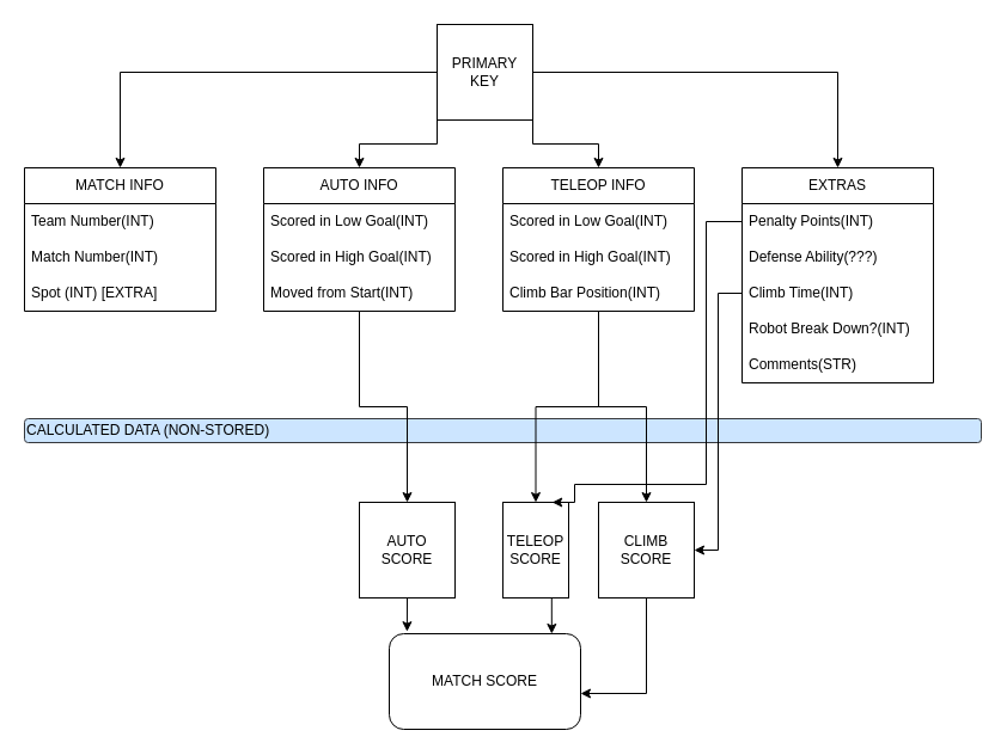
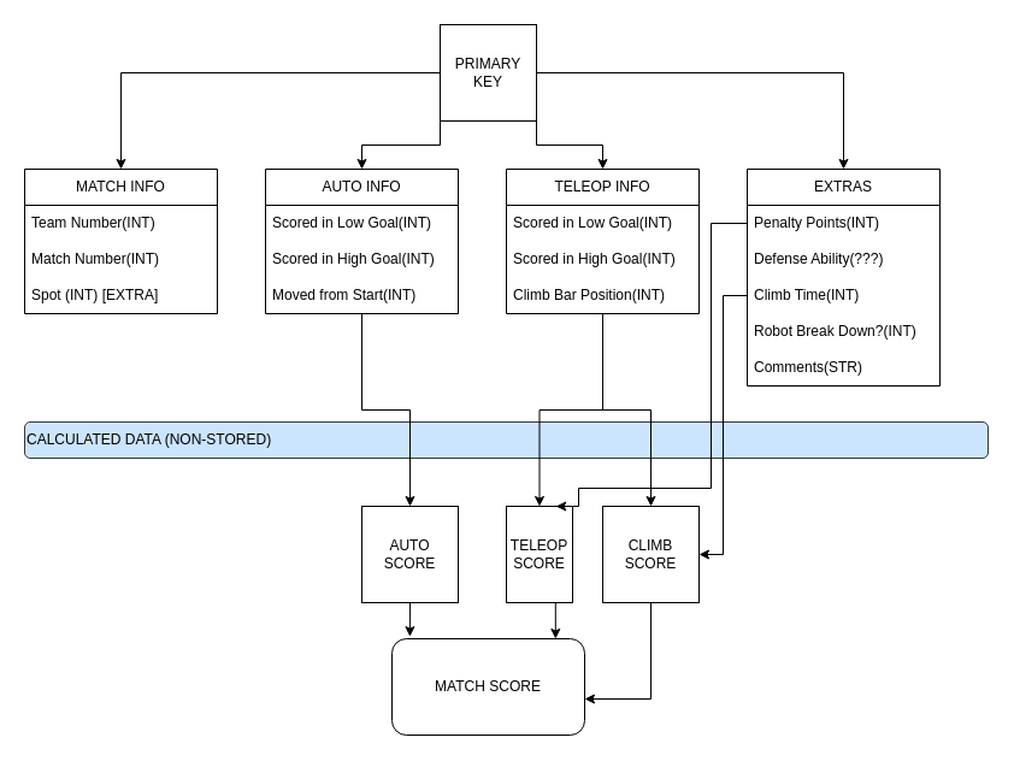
  <mxCell id="0" />
  <mxCell id="1" parent="0" />
- <mxCell id="2" value="CALCULATED DATA (NON-STORED)" style="rounded=1;whiteSpace=wrap;html=1;fillColor=#cce5ff;strokeColor=#36393d;align=left;" vertex="1" parent="1"><mxGeometry x="20" y="350" width="800" height="20" as="geometry" /></mxCell>
+ <mxCell id="2" value="CALCULATED DATA (NON-STORED)" style="rounded=1;whiteSpace=wrap;html=1;fillColor=#cce5ff;strokeColor=#36393d;align=left;" vertex="1" parent="1"><mxGeometry x="20" y="350" width="800" height="30" as="geometry" /></mxCell>
  <mxCell id="3" style="edgeStyle=orthogonalEdgeStyle;rounded=0;orthogonalLoop=1;jettySize=auto;html=1;exitX=0;exitY=0.5;exitDx=0;exitDy=0;entryX=0.5;entryY=0;entryDx=0;entryDy=0;" edge="1" parent="1" source="7" target="8"><mxGeometry relative="1" as="geometry" /></mxCell>
  <mxCell id="4" style="edgeStyle=orthogonalEdgeStyle;rounded=0;orthogonalLoop=1;jettySize=auto;html=1;exitX=0;exitY=1;exitDx=0;exitDy=0;entryX=0.5;entryY=0;entryDx=0;entryDy=0;" edge="1" parent="1" source="7" target="13"><mxGeometry relative="1" as="geometry" /></mxCell>
  <mxCell id="5" style="edgeStyle=orthogonalEdgeStyle;rounded=0;orthogonalLoop=1;jettySize=auto;html=1;exitX=1;exitY=1;exitDx=0;exitDy=0;entryX=0.5;entryY=0;entryDx=0;entryDy=0;" edge="1" parent="1" source="7" target="19"><mxGeometry relative="1" as="geometry" /></mxCell>
  <mxCell id="6" style="edgeStyle=orthogonalEdgeStyle;rounded=0;orthogonalLoop=1;jettySize=auto;html=1;exitX=1;exitY=0.5;exitDx=0;exitDy=0;entryX=0.5;entryY=0;entryDx=0;entryDy=0;movable=0;resizable=0;rotatable=0;deletable=0;editable=0;connectable=0;" edge="1" parent="1" source="7" target="23"><mxGeometry relative="1" as="geometry" /></mxCell>
  <mxCell id="7" value="PRIMARY KEY&lt;br&gt;" style="whiteSpace=wrap;html=1;aspect=fixed;" vertex="1" parent="1"><mxGeometry x="365" y="20" width="80" height="80" as="geometry" /></mxCell>
  <mxCell id="8" value="MATCH INFO" style="swimlane;fontStyle=0;childLayout=stackLayout;horizontal=1;startSize=30;horizontalStack=0;resizeParent=1;resizeParentMax=0;resizeLast=0;collapsible=1;marginBottom=0;whiteSpace=wrap;html=1;" vertex="1" parent="1"><mxGeometry x="20" y="140" width="160" height="120" as="geometry" /></mxCell>
  <mxCell id="9" value="Team Number(INT)" style="text;strokeColor=none;fillColor=none;align=left;verticalAlign=middle;spacingLeft=4;spacingRight=4;overflow=hidden;points=[[0,0.5],[1,0.5]];portConstraint=eastwest;rotatable=0;whiteSpace=wrap;html=1;" vertex="1" parent="8"><mxGeometry y="30" width="160" height="30" as="geometry" /></mxCell>
  <mxCell id="10" value="Match Number(INT)" style="text;strokeColor=none;fillColor=none;align=left;verticalAlign=middle;spacingLeft=4;spacingRight=4;overflow=hidden;points=[[0,0.5],[1,0.5]];portConstraint=eastwest;rotatable=0;whiteSpace=wrap;html=1;" vertex="1" parent="8"><mxGeometry y="60" width="160" height="30" as="geometry" /></mxCell>
  <mxCell id="11" value="Spot (INT) [EXTRA]" style="text;strokeColor=none;fillColor=none;align=left;verticalAlign=middle;spacingLeft=4;spacingRight=4;overflow=hidden;points=[[0,0.5],[1,0.5]];portConstraint=eastwest;rotatable=0;whiteSpace=wrap;html=1;" vertex="1" parent="8"><mxGeometry y="90" width="160" height="30" as="geometry" /></mxCell>
  <mxCell id="12" style="edgeStyle=orthogonalEdgeStyle;rounded=0;orthogonalLoop=1;jettySize=auto;html=1;entryX=0.5;entryY=0;entryDx=0;entryDy=0;fontColor=none;" edge="1" parent="1" source="13" target="31"><mxGeometry relative="1" as="geometry" /></mxCell>
  <mxCell id="13" value="AUTO INFO" style="swimlane;fontStyle=0;childLayout=stackLayout;horizontal=1;startSize=30;horizontalStack=0;resizeParent=1;resizeParentMax=0;resizeLast=0;collapsible=1;marginBottom=0;whiteSpace=wrap;html=1;" vertex="1" parent="1"><mxGeometry x="220" y="140" width="160" height="120" as="geometry" /></mxCell>
  <mxCell id="14" value="Scored in Low Goal(INT)" style="text;strokeColor=none;fillColor=none;align=left;verticalAlign=middle;spacingLeft=4;spacingRight=4;overflow=hidden;points=[[0,0.5],[1,0.5]];portConstraint=eastwest;rotatable=0;whiteSpace=wrap;html=1;" vertex="1" parent="13"><mxGeometry y="30" width="160" height="30" as="geometry" /></mxCell>
  <mxCell id="15" value="Scored in High Goal(INT)" style="text;strokeColor=none;fillColor=none;align=left;verticalAlign=middle;spacingLeft=4;spacingRight=4;overflow=hidden;points=[[0,0.5],[1,0.5]];portConstraint=eastwest;rotatable=0;whiteSpace=wrap;html=1;" vertex="1" parent="13"><mxGeometry y="60" width="160" height="30" as="geometry" /></mxCell>
  <mxCell id="16" value="Moved from Start(INT)" style="text;strokeColor=none;fillColor=none;align=left;verticalAlign=middle;spacingLeft=4;spacingRight=4;overflow=hidden;points=[[0,0.5],[1,0.5]];portConstraint=eastwest;rotatable=0;whiteSpace=wrap;html=1;" vertex="1" parent="13"><mxGeometry y="90" width="160" height="30" as="geometry" /></mxCell>
  <mxCell id="17" style="edgeStyle=orthogonalEdgeStyle;rounded=0;orthogonalLoop=1;jettySize=auto;html=1;entryX=0.5;entryY=0;entryDx=0;entryDy=0;" edge="1" parent="1" source="19" target="33"><mxGeometry relative="1" as="geometry" /></mxCell>
  <mxCell id="18" style="edgeStyle=orthogonalEdgeStyle;rounded=0;orthogonalLoop=1;jettySize=auto;html=1;entryX=0.5;entryY=0;entryDx=0;entryDy=0;" edge="1" parent="1" source="19" target="34"><mxGeometry relative="1" as="geometry" /></mxCell>
  <mxCell id="19" value="TELEOP INFO" style="swimlane;fontStyle=0;childLayout=stackLayout;horizontal=1;startSize=30;horizontalStack=0;resizeParent=1;resizeParentMax=0;resizeLast=0;collapsible=1;marginBottom=0;whiteSpace=wrap;html=1;" vertex="1" parent="1"><mxGeometry x="420" y="140" width="160" height="120" as="geometry" /></mxCell>
  <mxCell id="20" value="Scored in Low Goal(INT)" style="text;strokeColor=none;fillColor=none;align=left;verticalAlign=middle;spacingLeft=4;spacingRight=4;overflow=hidden;points=[[0,0.5],[1,0.5]];portConstraint=eastwest;rotatable=0;whiteSpace=wrap;html=1;" vertex="1" parent="19"><mxGeometry y="30" width="160" height="30" as="geometry" /></mxCell>
  <mxCell id="21" value="Scored in High Goal(INT)" style="text;strokeColor=none;fillColor=none;align=left;verticalAlign=middle;spacingLeft=4;spacingRight=4;overflow=hidden;points=[[0,0.5],[1,0.5]];portConstraint=eastwest;rotatable=0;whiteSpace=wrap;html=1;" vertex="1" parent="19"><mxGeometry y="60" width="160" height="30" as="geometry" /></mxCell>
  <mxCell id="22" value="Climb Bar Position(INT)" style="text;strokeColor=none;fillColor=none;align=left;verticalAlign=middle;spacingLeft=4;spacingRight=4;overflow=hidden;points=[[0,0.5],[1,0.5]];portConstraint=eastwest;rotatable=0;whiteSpace=wrap;html=1;" vertex="1" parent="19"><mxGeometry y="90" width="160" height="30" as="geometry" /></mxCell>
  <mxCell id="23" value="EXTRAS" style="swimlane;fontStyle=0;childLayout=stackLayout;horizontal=1;startSize=30;horizontalStack=0;resizeParent=1;resizeParentMax=0;resizeLast=0;collapsible=1;marginBottom=0;whiteSpace=wrap;html=1;movable=1;resizable=1;rotatable=1;deletable=1;editable=1;connectable=1;" vertex="1" parent="1"><mxGeometry x="620" y="140" width="160" height="180" as="geometry"><mxRectangle x="640" y="160" width="90" height="30" as="alternateBounds" /></mxGeometry></mxCell>
  <mxCell id="24" value="Penalty Points(INT)" style="text;strokeColor=none;fillColor=none;align=left;verticalAlign=middle;spacingLeft=4;spacingRight=4;overflow=hidden;points=[[0,0.5],[1,0.5]];portConstraint=eastwest;rotatable=0;whiteSpace=wrap;html=1;" vertex="1" parent="23"><mxGeometry y="30" width="160" height="30" as="geometry" /></mxCell>
  <mxCell id="25" value="Defense Ability(???)" style="text;strokeColor=none;fillColor=none;align=left;verticalAlign=middle;spacingLeft=4;spacingRight=4;overflow=hidden;points=[[0,0.5],[1,0.5]];portConstraint=eastwest;rotatable=0;whiteSpace=wrap;html=1;" vertex="1" parent="23"><mxGeometry y="60" width="160" height="30" as="geometry" /></mxCell>
  <mxCell id="26" value="Climb Time(INT)&lt;br&gt;" style="text;strokeColor=none;fillColor=none;align=left;verticalAlign=middle;spacingLeft=4;spacingRight=4;overflow=hidden;points=[[0,0.5],[1,0.5]];portConstraint=eastwest;rotatable=0;whiteSpace=wrap;html=1;" vertex="1" parent="23"><mxGeometry y="90" width="160" height="30" as="geometry" /></mxCell>
  <mxCell id="27" value="Robot Break Down?(INT)" style="text;strokeColor=none;fillColor=none;align=left;verticalAlign=middle;spacingLeft=4;spacingRight=4;overflow=hidden;points=[[0,0.5],[1,0.5]];portConstraint=eastwest;rotatable=0;whiteSpace=wrap;html=1;" vertex="1" parent="23"><mxGeometry y="120" width="160" height="30" as="geometry" /></mxCell>
  <mxCell id="28" value="Comments(STR)" style="text;strokeColor=none;fillColor=none;align=left;verticalAlign=middle;spacingLeft=4;spacingRight=4;overflow=hidden;points=[[0,0.5],[1,0.5]];portConstraint=eastwest;rotatable=0;whiteSpace=wrap;html=1;" vertex="1" parent="23"><mxGeometry y="150" width="160" height="30" as="geometry" /></mxCell>
  <mxCell id="29" value="MATCH SCORE" style="rounded=1;whiteSpace=wrap;html=1;" vertex="1" parent="1"><mxGeometry x="325" y="530" width="160" height="80" as="geometry" /></mxCell>
  <mxCell id="30" style="edgeStyle=orthogonalEdgeStyle;rounded=0;orthogonalLoop=1;jettySize=auto;html=1;exitX=0.5;exitY=1;exitDx=0;exitDy=0;entryX=0.093;entryY=-0.023;entryDx=0;entryDy=0;entryPerimeter=0;fontColor=none;" edge="1" parent="1" source="31" target="29"><mxGeometry relative="1" as="geometry" /></mxCell>
  <mxCell id="31" value="AUTO SCORE" style="whiteSpace=wrap;html=1;aspect=fixed;" vertex="1" parent="1"><mxGeometry x="300" y="420" width="80" height="80" as="geometry" /></mxCell>
  <mxCell id="32" style="edgeStyle=orthogonalEdgeStyle;rounded=0;orthogonalLoop=1;jettySize=auto;html=1;exitX=0.5;exitY=1;exitDx=0;exitDy=0;entryX=0.849;entryY=0;entryDx=0;entryDy=0;entryPerimeter=0;" edge="1" parent="1" source="33" target="29"><mxGeometry relative="1" as="geometry" /></mxCell>
  <mxCell id="33" value="TELEOP SCORE" style="whiteSpace=wrap;html=1;aspect=fixed;" vertex="1" parent="1"><mxGeometry x="420" y="420" width="55" height="80" as="geometry" /></mxCell>
  <mxCell id="34" value="CLIMB SCORE" style="whiteSpace=wrap;html=1;aspect=fixed;" vertex="1" parent="1"><mxGeometry x="500" y="420" width="80" height="80" as="geometry" /></mxCell>
  <mxCell id="35" value="" style="endArrow=classic;html=1;rounded=0;fontColor=none;" edge="1" parent="1"><mxGeometry width="50" height="50" relative="1" as="geometry"><mxPoint x="540" y="580" as="sourcePoint" /><mxPoint x="485" y="580" as="targetPoint" /></mxGeometry></mxCell>
  <mxCell id="36" value="" style="endArrow=none;html=1;rounded=0;fontColor=none;entryX=0.5;entryY=1;entryDx=0;entryDy=0;" edge="1" parent="1" target="34"><mxGeometry width="50" height="50" relative="1" as="geometry"><mxPoint x="540" y="580" as="sourcePoint" /><mxPoint x="590" y="510" as="targetPoint" /></mxGeometry></mxCell>
  <mxCell id="37" style="edgeStyle=orthogonalEdgeStyle;rounded=0;orthogonalLoop=1;jettySize=auto;html=1;entryX=1;entryY=0.5;entryDx=0;entryDy=0;fontColor=none;" edge="1" parent="1" source="26" target="34"><mxGeometry relative="1" as="geometry" /></mxCell>
  <mxCell id="38" style="edgeStyle=orthogonalEdgeStyle;rounded=0;orthogonalLoop=1;jettySize=auto;html=1;fontColor=none;entryX=0.75;entryY=0;entryDx=0;entryDy=0;" edge="1" parent="1" source="24" target="33"><mxGeometry relative="1" as="geometry"><mxPoint x="500" y="410" as="targetPoint" /><Array as="points"><mxPoint x="590" y="185" /><mxPoint x="590" y="405" /><mxPoint x="480" y="405" /></Array></mxGeometry></mxCell>
